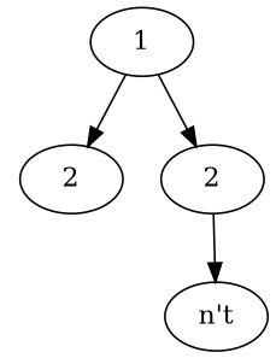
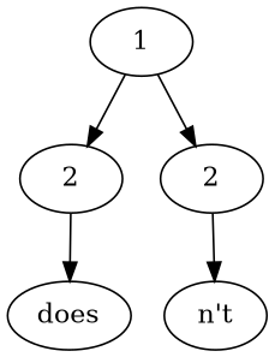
  digraph {
    n1 [label=1]
    n2 [label=2]
    n3 [label=2]
+   n4 [label=does]
    n5 [label="n't"]
    n1 -> n2
    n1 -> n3
+   n2 -> n4
    n3 -> n5
  }
